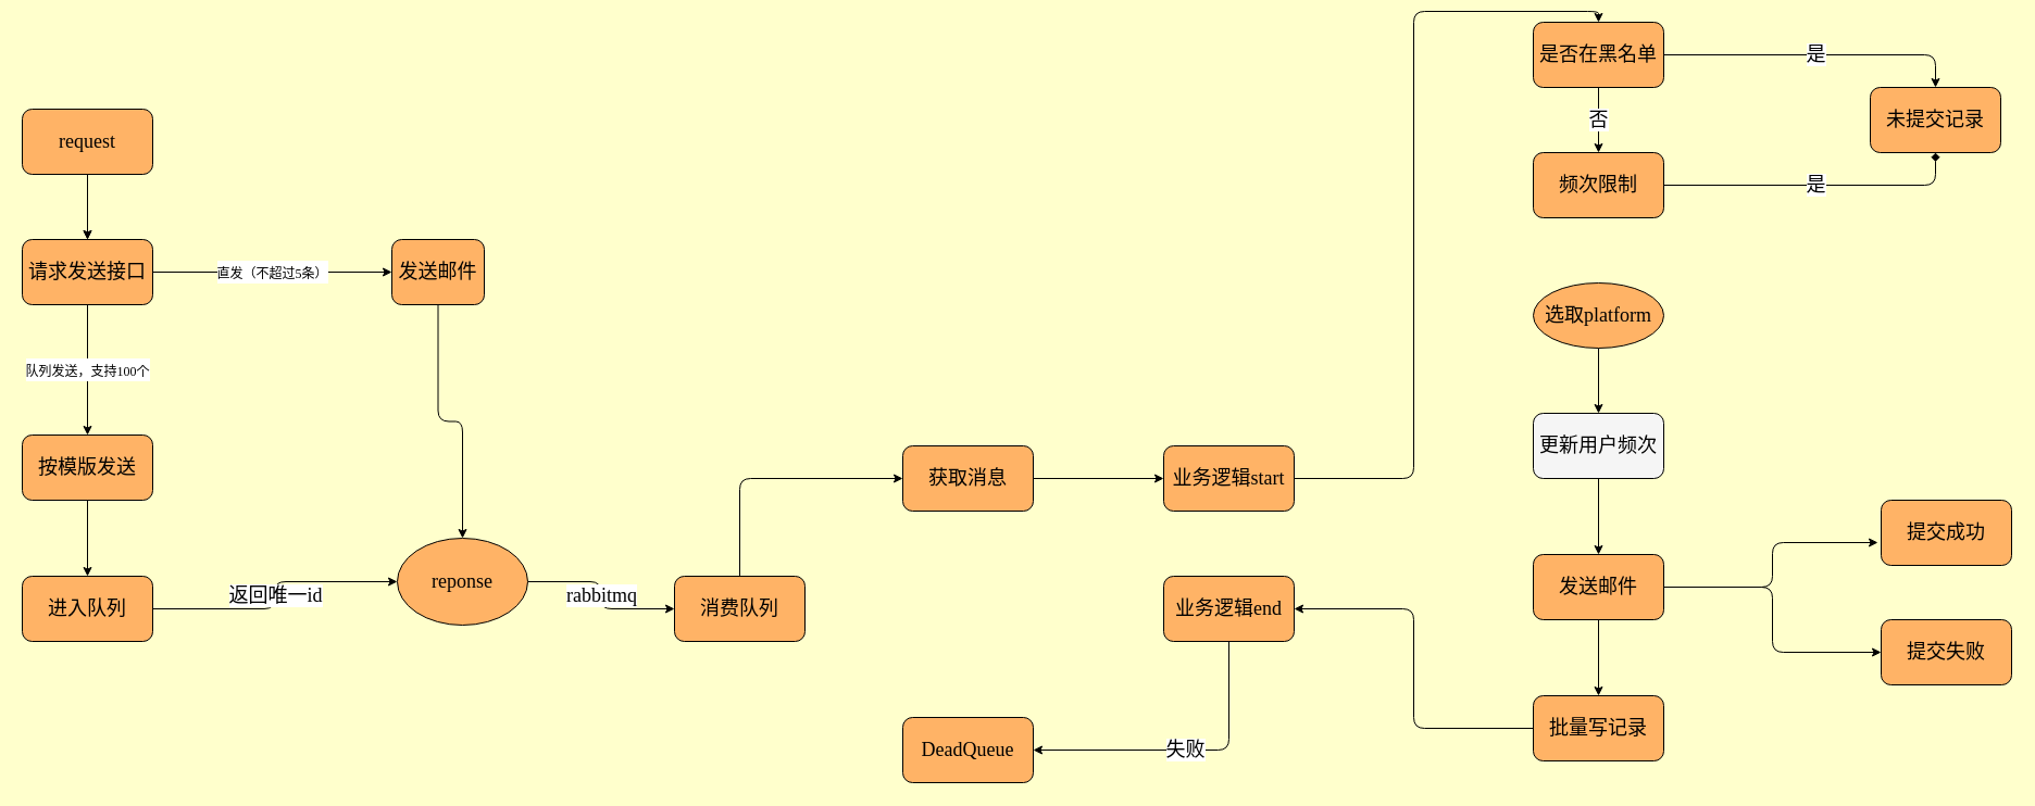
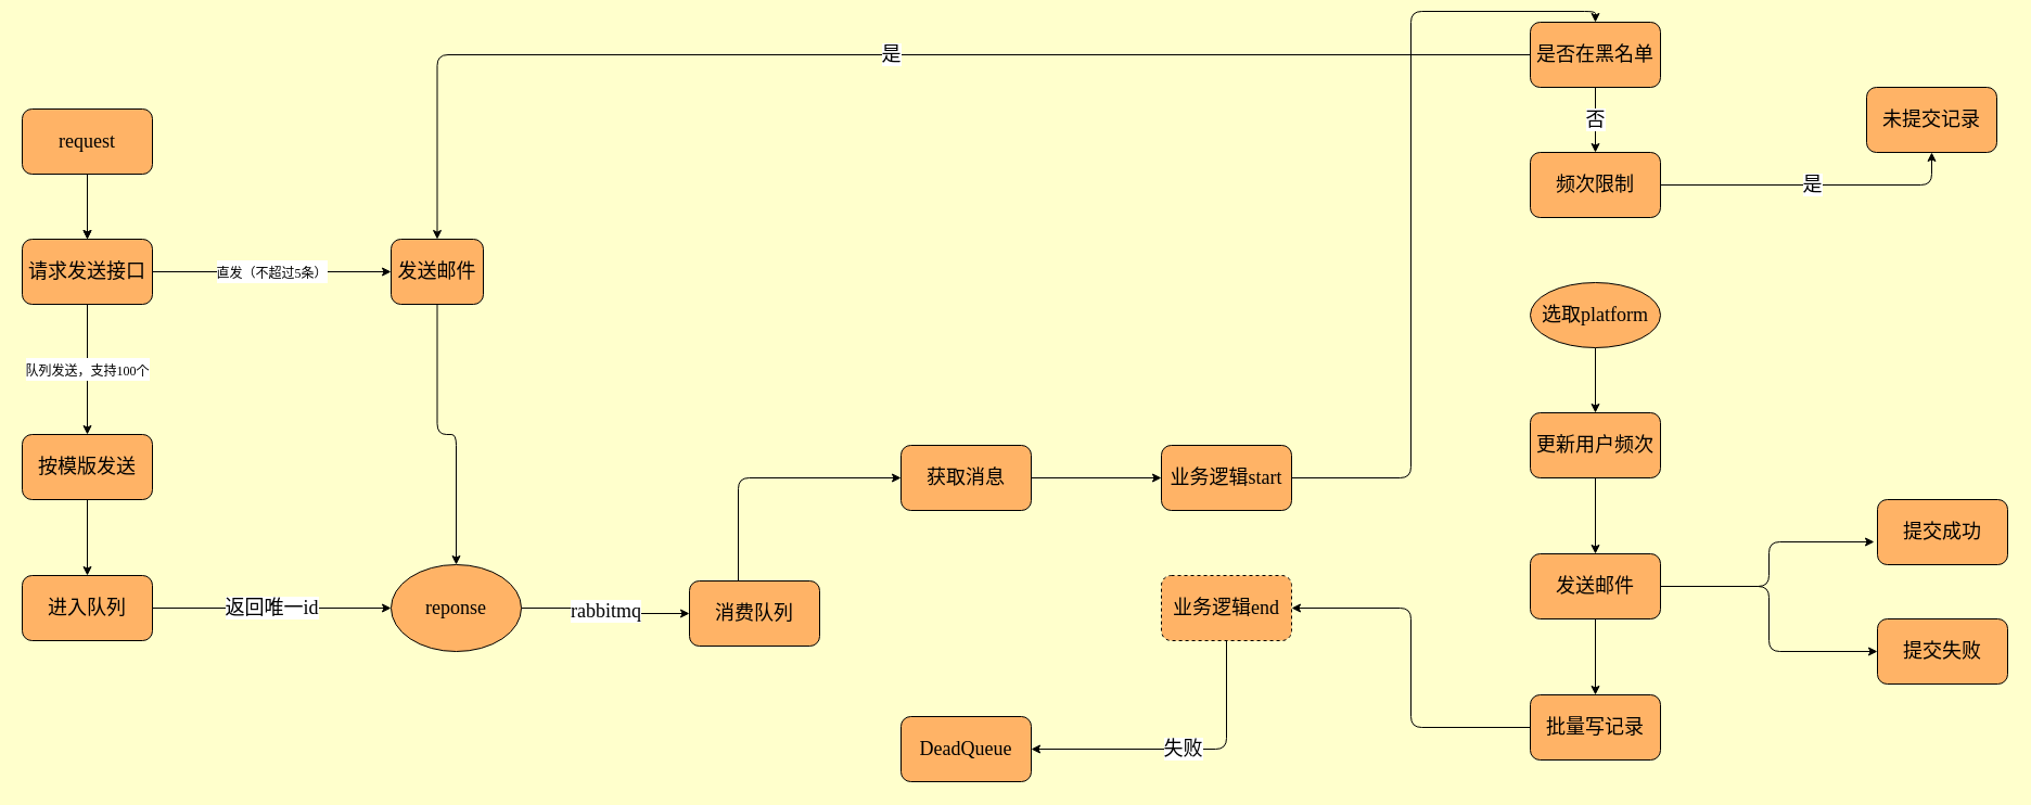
  <mxCell id="0" />
  <mxCell id="1" parent="0" />
  <mxCell id="2" style="edgeStyle=orthogonalEdgeStyle;html=1;entryX=0.5;entryY=0;entryDx=0;entryDy=0;fontFamily=Comic Sans MS;fontSize=18;fontColor=#000000;" edge="1" parent="1" source="4"><mxGeometry relative="1" as="geometry"><mxPoint x="80" y="220" as="targetPoint" /><Array as="points"><mxPoint x="80" y="220" /><mxPoint x="80" y="220" /></Array></mxGeometry></mxCell>
  <mxCell id="3" style="edgeStyle=orthogonalEdgeStyle;html=1;entryX=0.5;entryY=0;entryDx=0;entryDy=0;fontFamily=Comic Sans MS;fontSize=18;fontColor=#000000;strokeColor=#000000;" edge="1" parent="1" source="4"><mxGeometry relative="1" as="geometry"><mxPoint x="80" y="220" as="targetPoint" /></mxGeometry></mxCell>
  <mxCell id="4" value="&lt;font color=&quot;#000000&quot; style=&quot;font-size: 18px&quot; face=&quot;Comic Sans MS&quot;&gt;request&lt;/font&gt;" style="rounded=1;whiteSpace=wrap;html=1;strokeColor=#000000;fillColor=#FFB366;" vertex="1" parent="1"><mxGeometry x="20" y="100" width="120" height="60" as="geometry" /></mxCell>
  <mxCell id="5" value="&lt;span style=&quot;background-color: rgb(255 , 255 , 255)&quot;&gt;&lt;font style=&quot;font-size: 12px&quot;&gt;队列发送，支持100个&lt;/font&gt;&lt;/span&gt;" style="edgeStyle=orthogonalEdgeStyle;html=1;entryX=0.5;entryY=0;entryDx=0;entryDy=0;fontFamily=Comic Sans MS;fontSize=18;fontColor=#000000;strokeColor=#000000;" edge="1" parent="1" source="7" target="9"><mxGeometry relative="1" as="geometry" /></mxCell>
  <mxCell id="6" value="&lt;font style=&quot;font-size: 12px&quot;&gt;直发（不超过5条）&lt;/font&gt;" style="edgeStyle=orthogonalEdgeStyle;html=1;labelBackgroundColor=#FFFFFF;fontFamily=Comic Sans MS;fontSize=18;fontColor=#000000;strokeColor=#000000;" edge="1" parent="1" source="7" target="11"><mxGeometry relative="1" as="geometry" /></mxCell>
  <mxCell id="7" value="&lt;font color=&quot;#000000&quot; face=&quot;Comic Sans MS&quot;&gt;&lt;span style=&quot;font-size: 18px&quot;&gt;请求发送接口&lt;/span&gt;&lt;/font&gt;" style="rounded=1;whiteSpace=wrap;html=1;strokeColor=#000000;fillColor=#FFB366;" vertex="1" parent="1"><mxGeometry x="20" y="220" width="120" height="60" as="geometry" /></mxCell>
  <mxCell id="8" style="edgeStyle=orthogonalEdgeStyle;html=1;labelBackgroundColor=#FFFFFF;fontFamily=Comic Sans MS;fontSize=12;fontColor=#000000;strokeColor=#000000;" edge="1" parent="1" source="9" target="13"><mxGeometry relative="1" as="geometry" /></mxCell>
  <mxCell id="9" value="&lt;font color=&quot;#000000&quot; face=&quot;Comic Sans MS&quot;&gt;&lt;span style=&quot;font-size: 18px&quot;&gt;按模版发送&lt;/span&gt;&lt;/font&gt;" style="rounded=1;whiteSpace=wrap;html=1;strokeColor=#000000;fillColor=#FFB366;" vertex="1" parent="1"><mxGeometry x="20" y="400" width="120" height="60" as="geometry" /></mxCell>
  <mxCell id="10" style="edgeStyle=orthogonalEdgeStyle;html=1;labelBackgroundColor=#FFFFFF;fontFamily=Comic Sans MS;fontSize=18;fontColor=#000000;strokeColor=#000000;entryX=0.5;entryY=0;entryDx=0;entryDy=0;" edge="1" parent="1" source="11" target="15"><mxGeometry relative="1" as="geometry"><mxPoint x="420" y="470" as="targetPoint" /></mxGeometry></mxCell>
  <mxCell id="11" value="&lt;font color=&quot;#000000&quot; face=&quot;Comic Sans MS&quot;&gt;&lt;span style=&quot;font-size: 18px&quot;&gt;发送邮件&lt;/span&gt;&lt;/font&gt;" style="rounded=1;whiteSpace=wrap;html=1;strokeColor=#000000;fillColor=#FFB366;" vertex="1" parent="1"><mxGeometry x="360" y="220" width="85" height="60" as="geometry" /></mxCell>
  <mxCell id="12" value="返回唯一id" style="edgeStyle=orthogonalEdgeStyle;html=1;labelBackgroundColor=#FFFFFF;fontFamily=Comic Sans MS;fontSize=18;fontColor=#000000;strokeColor=#000000;" edge="1" parent="1" source="13" target="15"><mxGeometry relative="1" as="geometry" /></mxCell>
  <mxCell id="13" value="&lt;font color=&quot;#000000&quot; face=&quot;Comic Sans MS&quot;&gt;&lt;span style=&quot;font-size: 18px&quot;&gt;进入队列&lt;/span&gt;&lt;/font&gt;" style="rounded=1;whiteSpace=wrap;html=1;strokeColor=#000000;fillColor=#FFB366;" vertex="1" parent="1"><mxGeometry x="20" y="530" width="120" height="60" as="geometry" /></mxCell>
  <mxCell id="14" value="rabbitmq" style="edgeStyle=orthogonalEdgeStyle;html=1;labelBackgroundColor=#FFFFFF;fontFamily=Comic Sans MS;fontSize=18;fontColor=#000000;strokeColor=#000000;" edge="1" parent="1" source="15" target="17"><mxGeometry relative="1" as="geometry" /></mxCell>
- <mxCell id="15" value="&lt;font style=&quot;font-size: 18px&quot;&gt;reponse&lt;/font&gt;" style="ellipse;whiteSpace=wrap;html=1;labelBackgroundColor=none;fontFamily=Comic Sans MS;fontSize=12;fontColor=#000000;strokeColor=#000000;fillColor=#FFB366;" vertex="1" parent="1"><mxGeometry x="365" y="495" width="120" height="80" as="geometry" /></mxCell>
+ <mxCell id="15" value="&lt;font style=&quot;font-size: 18px&quot;&gt;reponse&lt;/font&gt;" style="ellipse;whiteSpace=wrap;html=1;labelBackgroundColor=none;fontFamily=Comic Sans MS;fontSize=12;fontColor=#000000;strokeColor=#000000;fillColor=#FFB366;" vertex="1" parent="1"><mxGeometry x="360" y="520" width="120" height="80" as="geometry" /></mxCell>
  <mxCell id="16" style="edgeStyle=orthogonalEdgeStyle;html=1;labelBackgroundColor=#FFFFFF;fontFamily=Comic Sans MS;fontSize=18;fontColor=#000000;strokeColor=#000000;" edge="1" parent="1" source="17" target="19"><mxGeometry relative="1" as="geometry"><Array as="points"><mxPoint x="680" y="440" /></Array></mxGeometry></mxCell>
- <mxCell id="17" value="&lt;font color=&quot;#000000&quot; face=&quot;Comic Sans MS&quot;&gt;&lt;span style=&quot;font-size: 18px&quot;&gt;消费队列&lt;/span&gt;&lt;/font&gt;" style="rounded=1;whiteSpace=wrap;html=1;strokeColor=#000000;fillColor=#FFB366;" vertex="1" parent="1"><mxGeometry x="620" y="530" width="120" height="60" as="geometry" /></mxCell>
+ <mxCell id="17" value="&lt;font color=&quot;#000000&quot; face=&quot;Comic Sans MS&quot;&gt;&lt;span style=&quot;font-size: 18px&quot;&gt;消费队列&lt;/span&gt;&lt;/font&gt;" style="rounded=1;whiteSpace=wrap;html=1;strokeColor=#000000;fillColor=#FFB366;" vertex="1" parent="1"><mxGeometry x="635" y="535" width="120" height="60" as="geometry" /></mxCell>
  <mxCell id="18" style="edgeStyle=orthogonalEdgeStyle;html=1;labelBackgroundColor=#FFFFFF;fontFamily=Comic Sans MS;fontSize=18;fontColor=#000000;strokeColor=#000000;" edge="1" parent="1" source="19" target="22"><mxGeometry relative="1" as="geometry" /></mxCell>
  <mxCell id="19" value="&lt;font color=&quot;#000000&quot; face=&quot;Comic Sans MS&quot;&gt;&lt;span style=&quot;font-size: 18px&quot;&gt;获取消息&lt;/span&gt;&lt;/font&gt;" style="rounded=1;whiteSpace=wrap;html=1;strokeColor=#000000;fillColor=#FFB366;" vertex="1" parent="1"><mxGeometry x="830" y="410" width="120" height="60" as="geometry" /></mxCell>
  <mxCell id="20" value="&lt;font color=&quot;#000000&quot; face=&quot;Comic Sans MS&quot;&gt;&lt;span style=&quot;font-size: 18px&quot;&gt;DeadQueue&lt;/span&gt;&lt;/font&gt;" style="rounded=1;whiteSpace=wrap;html=1;strokeColor=#000000;fillColor=#FFB366;" vertex="1" parent="1"><mxGeometry x="830" y="660" width="120" height="60" as="geometry" /></mxCell>
  <mxCell id="21" style="edgeStyle=orthogonalEdgeStyle;html=1;entryX=0.5;entryY=0;entryDx=0;entryDy=0;labelBackgroundColor=#FFFFFF;fontFamily=Comic Sans MS;fontSize=18;fontColor=#000000;strokeColor=#000000;" edge="1" parent="1" source="22" target="27"><mxGeometry relative="1" as="geometry" /></mxCell>
  <mxCell id="22" value="&lt;font color=&quot;#000000&quot; face=&quot;Comic Sans MS&quot;&gt;&lt;span style=&quot;font-size: 18px&quot;&gt;业务逻辑start&lt;/span&gt;&lt;/font&gt;" style="rounded=1;whiteSpace=wrap;html=1;strokeColor=#000000;fillColor=#FFB366;" vertex="1" parent="1"><mxGeometry x="1070" y="410" width="120" height="60" as="geometry" /></mxCell>
  <mxCell id="23" value="失败" style="edgeStyle=orthogonalEdgeStyle;html=1;entryX=1;entryY=0.5;entryDx=0;entryDy=0;labelBackgroundColor=#FFFFFF;fontFamily=Comic Sans MS;fontSize=18;fontColor=#000000;strokeColor=#000000;" edge="1" parent="1" source="24" target="20"><mxGeometry relative="1" as="geometry"><Array as="points"><mxPoint x="1130" y="690" /></Array></mxGeometry></mxCell>
- <mxCell id="24" value="&lt;font color=&quot;#000000&quot; face=&quot;Comic Sans MS&quot;&gt;&lt;span style=&quot;font-size: 18px&quot;&gt;业务逻辑end&lt;/span&gt;&lt;/font&gt;" style="rounded=1;whiteSpace=wrap;html=1;strokeColor=#000000;fillColor=#FFB366;" vertex="1" parent="1"><mxGeometry x="1070" y="530" width="120" height="60" as="geometry" /></mxCell>
+ <mxCell id="24" value="&lt;font color=&quot;#000000&quot; face=&quot;Comic Sans MS&quot;&gt;&lt;span style=&quot;font-size: 18px&quot;&gt;业务逻辑end&lt;/span&gt;&lt;/font&gt;" style="rounded=1;whiteSpace=wrap;html=1;strokeColor=#000000;fillColor=#FFB366;dashed=1;" vertex="1" parent="1"><mxGeometry x="1070" y="530" width="120" height="60" as="geometry" /></mxCell>
  <mxCell id="25" value="否" style="edgeStyle=orthogonalEdgeStyle;html=1;labelBackgroundColor=#FFFFFF;fontFamily=Comic Sans MS;fontSize=18;fontColor=#000000;strokeColor=#000000;" edge="1" parent="1" source="27" target="29"><mxGeometry relative="1" as="geometry" /></mxCell>
- <mxCell id="26" value="是" style="edgeStyle=orthogonalEdgeStyle;html=1;entryX=0.5;entryY=0;entryDx=0;entryDy=0;labelBackgroundColor=#FFFFFF;fontFamily=Comic Sans MS;fontSize=18;fontColor=#000000;strokeColor=#000000;" edge="1" parent="1" source="27" target="40"><mxGeometry relative="1" as="geometry" /></mxCell>
+ <mxCell id="26" value="是" style="edgeStyle=orthogonalEdgeStyle;html=1;labelBackgroundColor=#FFFFFF;fontFamily=Comic Sans MS;fontSize=18;fontColor=#000000;strokeColor=#000000;" edge="1" parent="1" source="27" target="11"><mxGeometry relative="1" as="geometry" /></mxCell>
  <mxCell id="27" value="&lt;font color=&quot;#000000&quot; face=&quot;Comic Sans MS&quot;&gt;&lt;span style=&quot;font-size: 18px&quot;&gt;是否在黑名单&lt;/span&gt;&lt;/font&gt;" style="rounded=1;whiteSpace=wrap;html=1;strokeColor=#000000;fillColor=#FFB366;" vertex="1" parent="1"><mxGeometry x="1410" y="20" width="120" height="60" as="geometry" /></mxCell>
- <mxCell id="28" value="是" style="edgeStyle=orthogonalEdgeStyle;html=1;exitX=1;exitY=0.5;exitDx=0;exitDy=0;entryX=0.5;entryY=1;entryDx=0;entryDy=0;labelBackgroundColor=#FFFFFF;fontFamily=Comic Sans MS;fontSize=18;fontColor=#000000;strokeColor=#000000;endArrow=diamond;" edge="1" parent="1" source="29" target="40"><mxGeometry relative="1" as="geometry" /></mxCell>
+ <mxCell id="28" value="是" style="edgeStyle=orthogonalEdgeStyle;html=1;exitX=1;exitY=0.5;exitDx=0;exitDy=0;entryX=0.5;entryY=1;entryDx=0;entryDy=0;labelBackgroundColor=#FFFFFF;fontFamily=Comic Sans MS;fontSize=18;fontColor=#000000;strokeColor=#000000;" edge="1" parent="1" source="29" target="40"><mxGeometry relative="1" as="geometry" /></mxCell>
  <mxCell id="29" value="&lt;font color=&quot;#000000&quot; face=&quot;Comic Sans MS&quot;&gt;&lt;span style=&quot;font-size: 18px&quot;&gt;频次限制&lt;/span&gt;&lt;/font&gt;" style="rounded=1;whiteSpace=wrap;html=1;strokeColor=#000000;fillColor=#FFB366;" vertex="1" parent="1"><mxGeometry x="1410" y="140" width="120" height="60" as="geometry" /></mxCell>
  <mxCell id="30" value="" style="edgeStyle=orthogonalEdgeStyle;html=1;labelBackgroundColor=#FFFFFF;fontFamily=Comic Sans MS;fontSize=18;fontColor=#000000;strokeColor=#000000;" edge="1" parent="1" source="31" target="33"><mxGeometry relative="1" as="geometry" /></mxCell>
  <mxCell id="31" value="&lt;font color=&quot;#000000&quot; face=&quot;Comic Sans MS&quot;&gt;&lt;span style=&quot;font-size: 18px&quot;&gt;选取platform&lt;/span&gt;&lt;/font&gt;" style="ellipse;whiteSpace=wrap;html=1;strokeColor=#000000;fillColor=#FFB366;" vertex="1" parent="1"><mxGeometry x="1410" y="260" width="120" height="60" as="geometry" /></mxCell>
  <mxCell id="32" value="" style="edgeStyle=orthogonalEdgeStyle;html=1;labelBackgroundColor=#FFFFFF;fontFamily=Comic Sans MS;fontSize=18;fontColor=#000000;strokeColor=#000000;" edge="1" parent="1" source="33" target="37"><mxGeometry relative="1" as="geometry" /></mxCell>
- <mxCell id="33" value="&lt;font color=&quot;#000000&quot; face=&quot;Comic Sans MS&quot;&gt;&lt;span style=&quot;font-size: 18px&quot;&gt;更新用户频次&lt;/span&gt;&lt;/font&gt;" style="rounded=1;whiteSpace=wrap;html=1;strokeColor=#000000;fillColor=#f5f5f5;" vertex="1" parent="1"><mxGeometry x="1410" y="380" width="120" height="60" as="geometry" /></mxCell>
+ <mxCell id="33" value="&lt;font color=&quot;#000000&quot; face=&quot;Comic Sans MS&quot;&gt;&lt;span style=&quot;font-size: 18px&quot;&gt;更新用户频次&lt;/span&gt;&lt;/font&gt;" style="rounded=1;whiteSpace=wrap;html=1;strokeColor=#000000;fillColor=#FFB366;" vertex="1" parent="1"><mxGeometry x="1410" y="380" width="120" height="60" as="geometry" /></mxCell>
  <mxCell id="34" value="" style="edgeStyle=orthogonalEdgeStyle;html=1;labelBackgroundColor=#FFFFFF;fontFamily=Comic Sans MS;fontSize=18;fontColor=#000000;strokeColor=#000000;" edge="1" parent="1" source="37" target="39"><mxGeometry relative="1" as="geometry" /></mxCell>
  <mxCell id="35" style="edgeStyle=orthogonalEdgeStyle;html=1;entryX=-0.025;entryY=0.65;entryDx=0;entryDy=0;labelBackgroundColor=#FFFFFF;fontFamily=Comic Sans MS;fontSize=18;fontColor=#000000;strokeColor=#000000;entryPerimeter=0;" edge="1" parent="1" source="37" target="41"><mxGeometry relative="1" as="geometry" /></mxCell>
  <mxCell id="36" style="edgeStyle=orthogonalEdgeStyle;html=1;entryX=0;entryY=0.5;entryDx=0;entryDy=0;labelBackgroundColor=#FFFFFF;fontFamily=Comic Sans MS;fontSize=18;fontColor=#000000;strokeColor=#000000;" edge="1" parent="1" source="37" target="42"><mxGeometry relative="1" as="geometry" /></mxCell>
  <mxCell id="37" value="&lt;font color=&quot;#000000&quot; face=&quot;Comic Sans MS&quot;&gt;&lt;span style=&quot;font-size: 18px&quot;&gt;发送邮&lt;/span&gt;&lt;/font&gt;&lt;span style=&quot;color: rgba(0 , 0 , 0 , 0) ; font-family: monospace ; font-size: 0px&quot;&gt;%3CmxGraphModel%3E%3Croot%3E%3CmxCell%20id%3D%220%22%2F%3E%3CmxCell%20id%3D%221%22%20parent%3D%220%22%2F%3E%3CmxCell%20id%3D%222%22%20value%3D%22%26lt%3Bfont%20color%3D%26quot%3B%23000000%26quot%3B%20face%3D%26quot%3BComic%20Sans%20MS%26quot%3B%26gt%3B%26lt%3Bspan%20style%3D%26quot%3Bfont-size%3A%2018px%26quot%3B%26gt%3B%E9%80%89%E5%8F%96platform%26lt%3B%2Fspan%26gt%3B%26lt%3B%2Ffont%26gt%3B%22%20style%3D%22rounded%3D1%3BwhiteSpace%3Dwrap%3Bhtml%3D1%3BstrokeColor%3D%23000000%3BfillColor%3D%23FFB366%3B%22%20vertex%3D%221%22%20parent%3D%221%22%3E%3CmxGeometry%20x%3D%221580%22%20y%3D%22330%22%20width%3D%22120%22%20height%3D%2260%22%20as%3D%22geometry%22%2F%3E%3C%2FmxCell%3E%3C%2Froot%3E%3C%2FmxGraphModel%3E&lt;/span&gt;&lt;font color=&quot;#000000&quot; face=&quot;Comic Sans MS&quot;&gt;&lt;span style=&quot;font-size: 18px&quot;&gt;件&lt;/span&gt;&lt;/font&gt;" style="rounded=1;whiteSpace=wrap;html=1;strokeColor=#000000;fillColor=#FFB366;" vertex="1" parent="1"><mxGeometry x="1410" y="510" width="120" height="60" as="geometry" /></mxCell>
  <mxCell id="38" style="edgeStyle=orthogonalEdgeStyle;html=1;entryX=1;entryY=0.5;entryDx=0;entryDy=0;labelBackgroundColor=#FFFFFF;fontFamily=Comic Sans MS;fontSize=18;fontColor=#000000;strokeColor=#000000;" edge="1" parent="1" source="39" target="24"><mxGeometry relative="1" as="geometry" /></mxCell>
  <mxCell id="39" value="&lt;font color=&quot;#000000&quot; face=&quot;Comic Sans MS&quot;&gt;&lt;span style=&quot;font-size: 18px&quot;&gt;批量写记录&lt;/span&gt;&lt;/font&gt;" style="rounded=1;whiteSpace=wrap;html=1;strokeColor=#000000;fillColor=#FFB366;" vertex="1" parent="1"><mxGeometry x="1410" y="640" width="120" height="60" as="geometry" /></mxCell>
  <mxCell id="40" value="&lt;font color=&quot;#000000&quot; face=&quot;Comic Sans MS&quot;&gt;&lt;span style=&quot;font-size: 18px&quot;&gt;未提交记录&lt;/span&gt;&lt;/font&gt;" style="rounded=1;whiteSpace=wrap;html=1;strokeColor=#000000;fillColor=#FFB366;" vertex="1" parent="1"><mxGeometry x="1720" y="80" width="120" height="60" as="geometry" /></mxCell>
  <mxCell id="41" value="&lt;font color=&quot;#000000&quot; face=&quot;Comic Sans MS&quot;&gt;&lt;span style=&quot;font-size: 18px&quot;&gt;提交成功&lt;/span&gt;&lt;/font&gt;" style="rounded=1;whiteSpace=wrap;html=1;strokeColor=#000000;fillColor=#FFB366;" vertex="1" parent="1"><mxGeometry x="1730" y="460" width="120" height="60" as="geometry" /></mxCell>
  <mxCell id="42" value="&lt;font color=&quot;#000000&quot; face=&quot;Comic Sans MS&quot;&gt;&lt;span style=&quot;font-size: 18px&quot;&gt;提交失败&lt;/span&gt;&lt;/font&gt;" style="rounded=1;whiteSpace=wrap;html=1;strokeColor=#000000;fillColor=#FFB366;" vertex="1" parent="1"><mxGeometry x="1730" y="570" width="120" height="60" as="geometry" /></mxCell>
